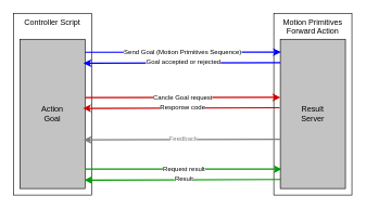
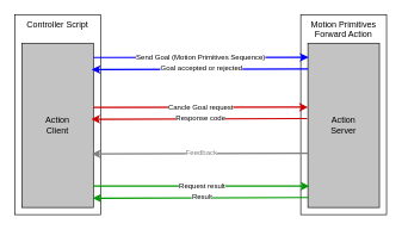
  <mxCell id="0" />
  <mxCell id="1" parent="0" />
  <mxCell id="2" value="Controller Script" style="rounded=0;whiteSpace=wrap;html=1;verticalAlign=top;" vertex="1" parent="1"><mxGeometry x="20" y="20" width="120" height="280" as="geometry" /></mxCell>
  <mxCell id="3" value="Motion Primitives Forward Action" style="rounded=0;whiteSpace=wrap;html=1;verticalAlign=top;" vertex="1" parent="1"><mxGeometry x="420" y="20" width="120" height="280" as="geometry" /></mxCell>
- <mxCell id="4" value="&lt;div&gt;Result&lt;/div&gt;&lt;div&gt;Server&lt;/div&gt;" style="rounded=0;whiteSpace=wrap;html=1;verticalAlign=middle;fillColor=#C3C3C3;" vertex="1" parent="1"><mxGeometry x="430" y="60" width="100" height="230" as="geometry" /></mxCell>
- <mxCell id="5" value="&lt;div&gt;Action&lt;/div&gt;&lt;div&gt;Goal&lt;/div&gt;" style="rounded=0;whiteSpace=wrap;html=1;verticalAlign=middle;fillColor=#C3C3C3;" vertex="1" parent="1"><mxGeometry x="30" y="60" width="100" height="230" as="geometry" /></mxCell>
+ <mxCell id="4" value="&lt;div&gt;Action&lt;/div&gt;&lt;div&gt;Server&lt;/div&gt;" style="rounded=0;whiteSpace=wrap;html=1;verticalAlign=middle;fillColor=#C3C3C3;" vertex="1" parent="1"><mxGeometry x="430" y="60" width="100" height="230" as="geometry" /></mxCell>
+ <mxCell id="5" value="&lt;div&gt;Action&lt;/div&gt;&lt;div&gt;Client&lt;/div&gt;" style="rounded=0;whiteSpace=wrap;html=1;verticalAlign=middle;fillColor=#C3C3C3;" vertex="1" parent="1"><mxGeometry x="30" y="60" width="100" height="230" as="geometry" /></mxCell>
  <mxCell id="6" value="" style="endArrow=classic;html=1;rounded=0;entryX=0.009;entryY=0.086;entryDx=0;entryDy=0;entryPerimeter=0;strokeWidth=2;strokeColor=#0000FF;" edge="1" parent="1" target="4"><mxGeometry width="50" height="50" relative="1" as="geometry"><mxPoint x="130" y="80" as="sourcePoint" /><mxPoint x="320" y="170" as="targetPoint" /></mxGeometry></mxCell>
  <mxCell id="7" value="Send Goal (Motion Primitives Sequence)" style="edgeLabel;html=1;align=center;verticalAlign=middle;resizable=0;points=[];fontSize=10;" connectable="0" vertex="1" parent="6"><mxGeometry x="-0.115" y="1" relative="1" as="geometry"><mxPoint x="17" as="offset" /></mxGeometry></mxCell>
  <mxCell id="8" value="" style="endArrow=classic;html=1;rounded=0;exitX=0.987;exitY=0.088;exitDx=0;exitDy=0;exitPerimeter=0;entryX=0.976;entryY=0.178;entryDx=0;entryDy=0;entryPerimeter=0;strokeWidth=2;strokeColor=#0000FF;" edge="1" parent="1"><mxGeometry width="50" height="50" relative="1" as="geometry"><mxPoint x="430" y="96" as="sourcePoint" /><mxPoint x="127.6" y="96.94" as="targetPoint" /></mxGeometry></mxCell>
  <mxCell id="9" value="Goal accepted or rejected" style="edgeLabel;html=1;align=center;verticalAlign=middle;resizable=0;points=[];fontSize=10;" connectable="0" vertex="1" parent="8"><mxGeometry x="-0.115" y="1" relative="1" as="geometry"><mxPoint x="-16" y="-3" as="offset" /></mxGeometry></mxCell>
  <mxCell id="10" value="" style="endArrow=classic;html=1;rounded=0;entryX=0.009;entryY=0.086;entryDx=0;entryDy=0;entryPerimeter=0;strokeWidth=2;strokeColor=#CC0000;" edge="1" parent="1"><mxGeometry width="50" height="50" relative="1" as="geometry"><mxPoint x="130" y="150" as="sourcePoint" /><mxPoint x="430" y="149.5" as="targetPoint" /></mxGeometry></mxCell>
  <mxCell id="11" value="Cancle Goal request" style="edgeLabel;html=1;align=center;verticalAlign=middle;resizable=0;points=[];fontSize=10;" connectable="0" vertex="1" parent="10"><mxGeometry x="-0.115" y="1" relative="1" as="geometry"><mxPoint x="17" as="offset" /></mxGeometry></mxCell>
  <mxCell id="12" value="" style="endArrow=classic;html=1;rounded=0;exitX=0.987;exitY=0.088;exitDx=0;exitDy=0;exitPerimeter=0;entryX=0.976;entryY=0.178;entryDx=0;entryDy=0;entryPerimeter=0;strokeWidth=2;strokeColor=#CC0000;" edge="1" parent="1"><mxGeometry width="50" height="50" relative="1" as="geometry"><mxPoint x="429" y="165.5" as="sourcePoint" /><mxPoint x="127" y="166.5" as="targetPoint" /></mxGeometry></mxCell>
  <mxCell id="13" value="Response code" style="edgeLabel;html=1;align=center;verticalAlign=middle;resizable=0;points=[];fontSize=10;" connectable="0" vertex="1" parent="12"><mxGeometry x="-0.115" y="1" relative="1" as="geometry"><mxPoint x="-16" y="-2" as="offset" /></mxGeometry></mxCell>
  <mxCell id="14" value="" style="endArrow=classic;html=1;rounded=0;exitX=0.987;exitY=0.088;exitDx=0;exitDy=0;exitPerimeter=0;entryX=0.009;entryY=0.086;entryDx=0;entryDy=0;entryPerimeter=0;strokeWidth=2;strokeColor=#009900;" edge="1" parent="1"><mxGeometry width="50" height="50" relative="1" as="geometry"><mxPoint x="130" y="260" as="sourcePoint" /><mxPoint x="432" y="260" as="targetPoint" /></mxGeometry></mxCell>
  <mxCell id="15" value="Request result" style="edgeLabel;html=1;align=center;verticalAlign=middle;resizable=0;points=[];fontSize=10;" connectable="0" vertex="1" parent="14"><mxGeometry x="-0.115" y="1" relative="1" as="geometry"><mxPoint x="17" as="offset" /></mxGeometry></mxCell>
  <mxCell id="16" value="" style="endArrow=classic;html=1;rounded=0;exitX=0.987;exitY=0.088;exitDx=0;exitDy=0;exitPerimeter=0;entryX=0.976;entryY=0.178;entryDx=0;entryDy=0;entryPerimeter=0;strokeWidth=2;strokeColor=#009900;" edge="1" parent="1"><mxGeometry width="50" height="50" relative="1" as="geometry"><mxPoint x="431" y="276" as="sourcePoint" /><mxPoint x="129" y="277" as="targetPoint" /></mxGeometry></mxCell>
  <mxCell id="17" value="Result" style="edgeLabel;html=1;align=center;verticalAlign=middle;resizable=0;points=[];fontSize=10;" connectable="0" vertex="1" parent="16"><mxGeometry x="-0.115" y="1" relative="1" as="geometry"><mxPoint x="-16" y="-3" as="offset" /></mxGeometry></mxCell>
  <mxCell id="18" value="" style="endArrow=classic;html=1;rounded=0;exitX=0.987;exitY=0.088;exitDx=0;exitDy=0;exitPerimeter=0;entryX=0.976;entryY=0.178;entryDx=0;entryDy=0;entryPerimeter=0;strokeWidth=2;strokeColor=#7F7F7F;" edge="1" parent="1"><mxGeometry width="50" height="50" relative="1" as="geometry"><mxPoint x="430" y="214" as="sourcePoint" /><mxPoint x="128" y="215" as="targetPoint" /></mxGeometry></mxCell>
  <mxCell id="19" value="Feedback" style="edgeLabel;html=1;align=center;verticalAlign=middle;resizable=0;points=[];fontSize=10;fontColor=#7F7F7F;" connectable="0" vertex="1" parent="18"><mxGeometry x="-0.115" y="1" relative="1" as="geometry"><mxPoint x="-16" y="-3" as="offset" /></mxGeometry></mxCell>
